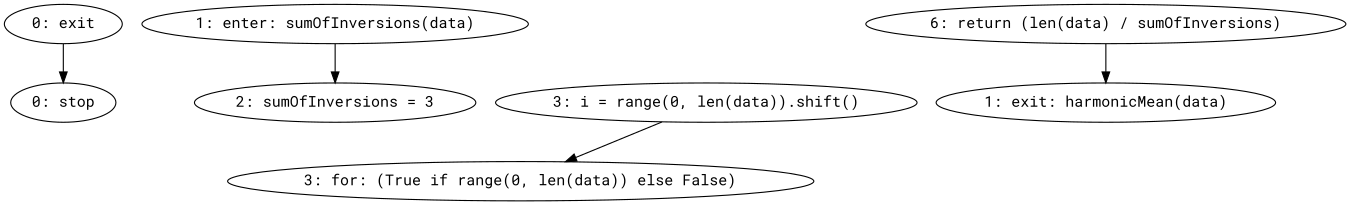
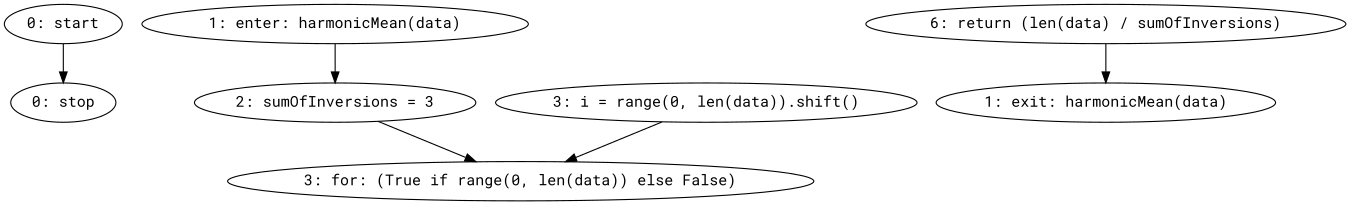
  strict digraph {
    fontname="Roboto Mono"
    node [fontname="Roboto Mono"]
    edge [fontname="Roboto Mono"]
-   n1 [label="0: exit"]
+   n1 [label="0: start"]
    n2 [label="0: stop"]
-   n3 [label="1: enter: sumOfInversions(data)"]
+   n3 [label="1: enter: harmonicMean(data)"]
    n4 [label="2: sumOfInversions = 3"]
    n5 [label="3: for: (True if range(0, len(data)) else False)"]
    n6 [label="6: return (len(data) / sumOfInversions)"]
    n7 [label="1: exit: harmonicMean(data)"]
    n8 [label="3: i = range(0, len(data)).shift()"]
    n1 -> n2
    n3 -> n4
+   n4 -> n5
    n6 -> n7
    n8 -> n5
  }
